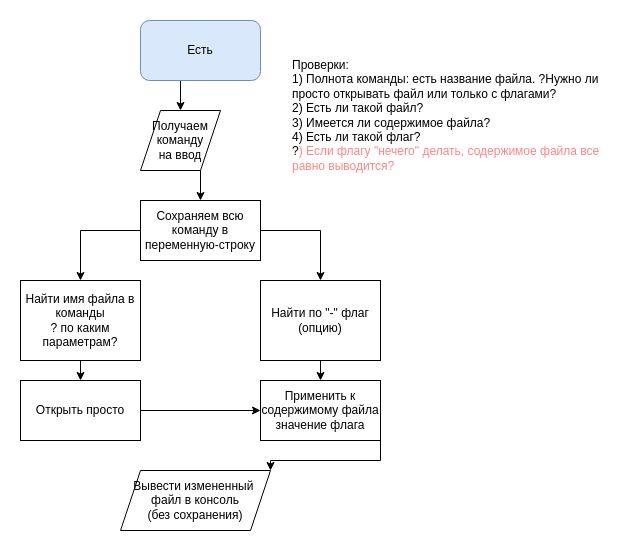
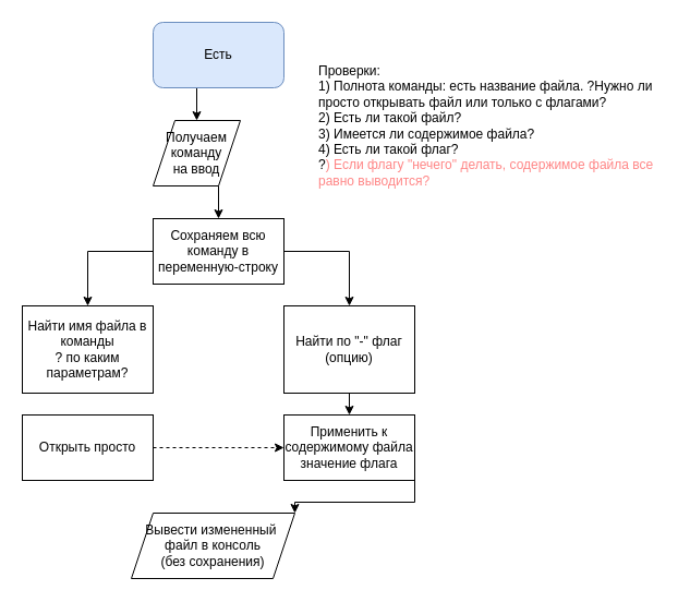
  <mxCell id="0" />
  <mxCell id="1" parent="0" />
  <mxCell id="2" style="edgeStyle=orthogonalEdgeStyle;rounded=0;orthogonalLoop=1;jettySize=auto;html=1;exitX=0.5;exitY=1;exitDx=0;exitDy=0;entryX=0.5;entryY=0;entryDx=0;entryDy=0;" edge="1" parent="1" source="3" target="5"><mxGeometry relative="1" as="geometry" /></mxCell>
  <mxCell id="3" value="Есть" style="rounded=1;whiteSpace=wrap;html=1;fillColor=#dae8fc;strokeColor=#6c8ebf;" vertex="1" parent="1"><mxGeometry x="140" y="20" width="120" height="60" as="geometry" /></mxCell>
  <mxCell id="4" style="edgeStyle=orthogonalEdgeStyle;rounded=0;orthogonalLoop=1;jettySize=auto;html=1;exitX=0.5;exitY=1;exitDx=0;exitDy=0;entryX=0.5;entryY=0;entryDx=0;entryDy=0;" edge="1" parent="1" source="5" target="8"><mxGeometry relative="1" as="geometry" /></mxCell>
  <mxCell id="5" value="Получаем&lt;div&gt;команду&lt;/div&gt;&lt;div&gt;на ввод&lt;/div&gt;" style="shape=parallelogram;perimeter=parallelogramPerimeter;whiteSpace=wrap;html=1;fixedSize=1;" vertex="1" parent="1"><mxGeometry x="140" y="110" width="80" height="60" as="geometry" /></mxCell>
  <mxCell id="6" style="edgeStyle=orthogonalEdgeStyle;rounded=0;orthogonalLoop=1;jettySize=auto;html=1;exitX=0;exitY=0.5;exitDx=0;exitDy=0;entryX=0.5;entryY=0;entryDx=0;entryDy=0;" edge="1" parent="1" source="8" target="10"><mxGeometry relative="1" as="geometry" /></mxCell>
  <mxCell id="7" style="edgeStyle=orthogonalEdgeStyle;rounded=0;orthogonalLoop=1;jettySize=auto;html=1;exitX=1;exitY=0.5;exitDx=0;exitDy=0;entryX=0.5;entryY=0;entryDx=0;entryDy=0;" edge="1" parent="1" source="8" target="12"><mxGeometry relative="1" as="geometry" /></mxCell>
  <mxCell id="8" value="Сохраняем всю команду в переменную-строку" style="rounded=0;whiteSpace=wrap;html=1;" vertex="1" parent="1"><mxGeometry x="140" y="200" width="120" height="60" as="geometry" /></mxCell>
- <mxCell id="9" style="edgeStyle=orthogonalEdgeStyle;rounded=0;orthogonalLoop=1;jettySize=auto;html=1;exitX=0.5;exitY=1;exitDx=0;exitDy=0;entryX=0.5;entryY=0;entryDx=0;entryDy=0;" edge="1" parent="1" source="10" target="14"><mxGeometry relative="1" as="geometry" /></mxCell>
  <mxCell id="10" value="Найти имя файла в команды&lt;br&gt;? по каким параметрам?" style="rounded=0;whiteSpace=wrap;html=1;" vertex="1" parent="1"><mxGeometry x="20" y="280" width="120" height="80" as="geometry" /></mxCell>
  <mxCell id="11" style="edgeStyle=orthogonalEdgeStyle;rounded=0;orthogonalLoop=1;jettySize=auto;html=1;exitX=0.5;exitY=1;exitDx=0;exitDy=0;entryX=0.5;entryY=0;entryDx=0;entryDy=0;" edge="1" parent="1" source="12" target="16"><mxGeometry relative="1" as="geometry" /></mxCell>
  <mxCell id="12" value="Найти по &quot;-&quot; флаг (опцию)" style="rounded=0;whiteSpace=wrap;html=1;" vertex="1" parent="1"><mxGeometry x="260" y="280" width="120" height="80" as="geometry" /></mxCell>
- <mxCell id="13" style="edgeStyle=orthogonalEdgeStyle;rounded=0;orthogonalLoop=1;jettySize=auto;html=1;exitX=1;exitY=0.5;exitDx=0;exitDy=0;entryX=0;entryY=0.5;entryDx=0;entryDy=0;" edge="1" parent="1" source="14" target="16"><mxGeometry relative="1" as="geometry" /></mxCell>
+ <mxCell id="13" style="edgeStyle=orthogonalEdgeStyle;rounded=0;orthogonalLoop=1;jettySize=auto;html=1;exitX=1;exitY=0.5;exitDx=0;exitDy=0;entryX=0;entryY=0.5;entryDx=0;entryDy=0;dashed=1;" edge="1" parent="1" source="14" target="16"><mxGeometry relative="1" as="geometry" /></mxCell>
  <mxCell id="14" value="Открыть просто" style="rounded=0;whiteSpace=wrap;html=1;" vertex="1" parent="1"><mxGeometry x="20" y="380" width="120" height="60" as="geometry" /></mxCell>
  <mxCell id="15" style="edgeStyle=orthogonalEdgeStyle;rounded=0;orthogonalLoop=1;jettySize=auto;html=1;exitX=1;exitY=1;exitDx=0;exitDy=0;entryX=1;entryY=0;entryDx=0;entryDy=0;" edge="1" parent="1" source="16" target="18"><mxGeometry relative="1" as="geometry" /></mxCell>
  <mxCell id="16" value="Применить к содержимому файла значение флага" style="rounded=0;whiteSpace=wrap;html=1;" vertex="1" parent="1"><mxGeometry x="260" y="380" width="120" height="60" as="geometry" /></mxCell>
  <mxCell id="17" value="Проверки:&lt;div&gt;1) Полнота команды: есть название файла. ?Нужно ли просто открывать файл или только с флагами?&lt;/div&gt;&lt;div&gt;2) Есть ли такой файл?&lt;/div&gt;&lt;div&gt;3) Имеется ли содержимое файла?&lt;/div&gt;&lt;div&gt;4) Есть ли такой флаг?&lt;/div&gt;&lt;div&gt;?&lt;font style=&quot;color: rgb(255, 134, 134);&quot;&gt;) Если флагу &quot;нечего&quot; делать, содержимое файла все равно выводится?&lt;/font&gt;&lt;/div&gt;" style="text;html=1;align=left;verticalAlign=middle;whiteSpace=wrap;rounded=0;" vertex="1" parent="1"><mxGeometry x="290" y="100" width="310" height="30" as="geometry" /></mxCell>
  <mxCell id="18" value="Вывести измененный&amp;nbsp;&lt;div&gt;файл&amp;nbsp;&lt;span style=&quot;background-color: transparent; color: light-dark(rgb(0, 0, 0), rgb(255, 255, 255));&quot;&gt;в консоль&lt;/span&gt;&lt;/div&gt;&lt;div&gt;&lt;span style=&quot;background-color: transparent; color: light-dark(rgb(0, 0, 0), rgb(255, 255, 255));&quot;&gt;(без сохранения)&lt;/span&gt;&lt;/div&gt;" style="shape=parallelogram;perimeter=parallelogramPerimeter;whiteSpace=wrap;html=1;fixedSize=1;" vertex="1" parent="1"><mxGeometry x="120" y="470" width="150" height="60" as="geometry" /></mxCell>
